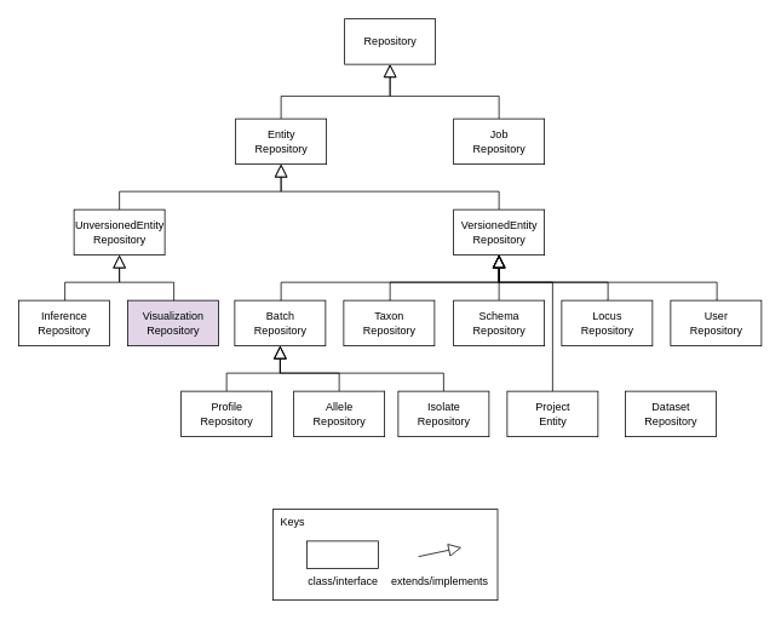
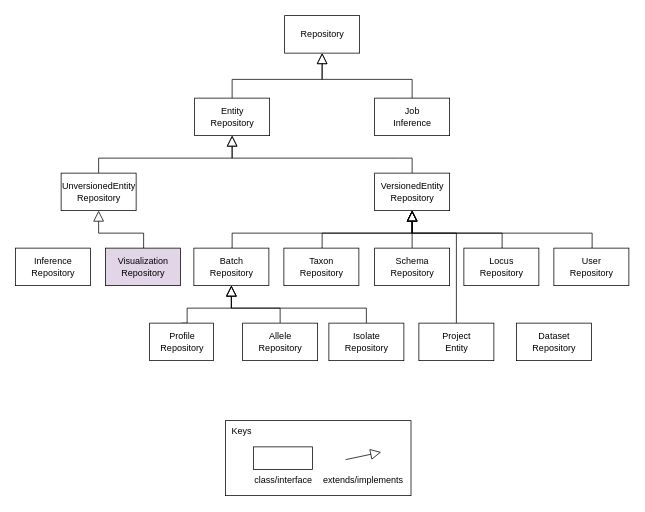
  <mxCell id="0" />
  <mxCell id="1" parent="0" />
  <mxCell id="2" value="Repository" style="html=1;" parent="1" vertex="1"><mxGeometry x="379" y="20" width="100" height="50" as="geometry" /></mxCell>
  <mxCell id="3" style="edgeStyle=orthogonalEdgeStyle;rounded=0;orthogonalLoop=1;jettySize=auto;html=1;exitX=0.5;exitY=0;exitDx=0;exitDy=0;entryX=0.5;entryY=1;entryDx=0;entryDy=0;endArrow=block;endFill=0;endSize=12;" parent="1" source="4" target="2" edge="1"><mxGeometry relative="1" as="geometry" /></mxCell>
  <mxCell id="4" value="Entity&lt;br&gt;Repository" style="html=1;" parent="1" vertex="1"><mxGeometry x="259" y="130" width="100" height="50" as="geometry" /></mxCell>
  <mxCell id="5" style="edgeStyle=orthogonalEdgeStyle;rounded=0;orthogonalLoop=1;jettySize=auto;html=1;exitX=0.5;exitY=0;exitDx=0;exitDy=0;entryX=0.5;entryY=1;entryDx=0;entryDy=0;endArrow=block;endFill=0;endSize=12;" parent="1" source="6" target="4" edge="1"><mxGeometry relative="1" as="geometry"><Array as="points"><mxPoint x="131" y="210" /><mxPoint x="309" y="210" /></Array></mxGeometry></mxCell>
  <mxCell id="6" value="UnversionedEntity&lt;br&gt;Repository" style="html=1;" parent="1" vertex="1"><mxGeometry x="81" y="230" width="100" height="50" as="geometry" /></mxCell>
  <mxCell id="7" style="edgeStyle=orthogonalEdgeStyle;rounded=0;orthogonalLoop=1;jettySize=auto;html=1;exitX=0.5;exitY=0;exitDx=0;exitDy=0;entryX=0.5;entryY=1;entryDx=0;entryDy=0;endArrow=block;endFill=0;endSize=12;" parent="1" source="8" target="4" edge="1"><mxGeometry relative="1" as="geometry"><Array as="points"><mxPoint x="531" y="210" /><mxPoint x="349" y="210" /></Array></mxGeometry></mxCell>
  <mxCell id="8" value="VersionedEntity&lt;br&gt;Repository" style="html=1;" parent="1" vertex="1"><mxGeometry x="499" y="230" width="100" height="50" as="geometry" /></mxCell>
  <mxCell id="9" style="edgeStyle=orthogonalEdgeStyle;rounded=0;orthogonalLoop=1;jettySize=auto;html=1;exitX=0.5;exitY=0;exitDx=0;exitDy=0;entryX=0.5;entryY=1;entryDx=0;entryDy=0;endArrow=block;endFill=0;endSize=12;" parent="1" source="10" target="2" edge="1"><mxGeometry relative="1" as="geometry" /></mxCell>
- <mxCell id="10" value="Job&lt;br&gt;Repository" style="html=1;" parent="1" vertex="1"><mxGeometry x="499" y="130" width="100" height="50" as="geometry" /></mxCell>
+ <mxCell id="10" value="Job&lt;br&gt;Inference" style="html=1;" parent="1" vertex="1"><mxGeometry x="499" y="130" width="100" height="50" as="geometry" /></mxCell>
  <mxCell id="11" style="edgeStyle=orthogonalEdgeStyle;rounded=0;orthogonalLoop=1;jettySize=auto;html=1;exitX=0.5;exitY=0;exitDx=0;exitDy=0;entryX=0.5;entryY=1;entryDx=0;entryDy=0;endArrow=block;endFill=0;endSize=12;" parent="1" source="12" target="6" edge="1"><mxGeometry relative="1" as="geometry"><Array as="points"><mxPoint x="191" y="330" /><mxPoint x="191" y="310" /><mxPoint x="131" y="310" /></Array></mxGeometry></mxCell>
  <mxCell id="12" value="Visualization&lt;br&gt;Repository" style="html=1;fillColor=#e1d5e7;" parent="1" vertex="1"><mxGeometry x="140" y="330" width="100" height="50" as="geometry" /></mxCell>
- <mxCell id="13" style="edgeStyle=orthogonalEdgeStyle;rounded=0;orthogonalLoop=1;jettySize=auto;html=1;exitX=0.5;exitY=0;exitDx=0;exitDy=0;entryX=0.5;entryY=1;entryDx=0;entryDy=0;endArrow=block;endFill=0;endSize=12;" parent="1" source="14" target="6" edge="1"><mxGeometry relative="1" as="geometry"><Array as="points"><mxPoint x="71" y="330" /><mxPoint x="71" y="310" /><mxPoint x="131" y="310" /></Array></mxGeometry></mxCell>
  <mxCell id="14" value="Inference&lt;br&gt;Repository" style="html=1;" parent="1" vertex="1"><mxGeometry x="20" y="330" width="100" height="50" as="geometry" /></mxCell>
  <mxCell id="15" style="edgeStyle=orthogonalEdgeStyle;rounded=0;orthogonalLoop=1;jettySize=auto;html=1;exitX=0.5;exitY=0;exitDx=0;exitDy=0;startArrow=none;startFill=0;endArrow=block;endFill=0;endSize=12;entryX=0.5;entryY=1;entryDx=0;entryDy=0;" edge="1" parent="1" source="16" target="8"><mxGeometry relative="1" as="geometry"><mxPoint x="549" y="300" as="targetPoint" /></mxGeometry></mxCell>
  <mxCell id="16" value="Schema&lt;br&gt;Repository" style="html=1;" parent="1" vertex="1"><mxGeometry x="499" y="330" width="100" height="50" as="geometry" /></mxCell>
  <mxCell id="17" style="edgeStyle=orthogonalEdgeStyle;rounded=0;orthogonalLoop=1;jettySize=auto;html=1;exitX=0.5;exitY=0;exitDx=0;exitDy=0;entryX=0.5;entryY=1;entryDx=0;entryDy=0;startArrow=none;startFill=0;endArrow=block;endFill=0;endSize=12;" edge="1" parent="1" source="18" target="39"><mxGeometry relative="1" as="geometry"><Array as="points"><mxPoint x="249" y="410" /><mxPoint x="308" y="410" /></Array></mxGeometry></mxCell>
- <mxCell id="18" value="Profile&lt;br&gt;Repository" style="html=1;" parent="1" vertex="1"><mxGeometry x="199" y="430" width="100" height="50" as="geometry" /></mxCell>
+ <mxCell id="18" value="Profile&lt;br&gt;Repository" style="html=1;" parent="1" vertex="1"><mxGeometry x="199" y="430" width="85" height="50" as="geometry" /></mxCell>
  <mxCell id="19" value="Dataset&lt;br&gt;Repository" style="html=1;" parent="1" vertex="1"><mxGeometry x="688" y="430" width="100" height="50" as="geometry" /></mxCell>
  <mxCell id="20" style="edgeStyle=orthogonalEdgeStyle;rounded=0;orthogonalLoop=1;jettySize=auto;html=1;exitX=0.5;exitY=0;exitDx=0;exitDy=0;entryX=0.5;entryY=1;entryDx=0;entryDy=0;startArrow=none;startFill=0;endArrow=block;endFill=0;endSize=12;" edge="1" parent="1" source="21" target="39"><mxGeometry relative="1" as="geometry" /></mxCell>
  <mxCell id="21" value="Isolate&lt;br&gt;Repository" style="html=1;" parent="1" vertex="1"><mxGeometry x="438" y="430" width="100" height="50" as="geometry" /></mxCell>
  <mxCell id="22" style="edgeStyle=orthogonalEdgeStyle;rounded=0;orthogonalLoop=1;jettySize=auto;html=1;exitX=0.5;exitY=0;exitDx=0;exitDy=0;entryX=0.5;entryY=1;entryDx=0;entryDy=0;startArrow=none;startFill=0;endArrow=block;endFill=0;endSize=12;" edge="1" parent="1" source="23" target="8"><mxGeometry relative="1" as="geometry"><Array as="points"><mxPoint x="789" y="330" /><mxPoint x="789" y="310" /><mxPoint x="549" y="310" /></Array></mxGeometry></mxCell>
  <mxCell id="23" value="User&lt;br&gt;Repository" style="html=1;" parent="1" vertex="1"><mxGeometry x="738" y="330" width="100" height="50" as="geometry" /></mxCell>
  <mxCell id="24" style="edgeStyle=orthogonalEdgeStyle;rounded=0;orthogonalLoop=1;jettySize=auto;html=1;entryX=0.5;entryY=1;entryDx=0;entryDy=0;startArrow=none;startFill=0;endArrow=block;endFill=0;endSize=12;" edge="1" parent="1" source="25" target="8"><mxGeometry relative="1" as="geometry"><Array as="points"><mxPoint x="608" y="310" /><mxPoint x="549" y="310" /></Array></mxGeometry></mxCell>
  <mxCell id="25" value="Project&lt;br&gt;Entity" style="html=1;" parent="1" vertex="1"><mxGeometry x="558" y="430" width="100" height="50" as="geometry" /></mxCell>
  <mxCell id="26" style="edgeStyle=orthogonalEdgeStyle;rounded=0;orthogonalLoop=1;jettySize=auto;html=1;exitX=0.5;exitY=0;exitDx=0;exitDy=0;entryX=0.5;entryY=1;entryDx=0;entryDy=0;startArrow=none;startFill=0;endArrow=block;endFill=0;endSize=12;" edge="1" parent="1" source="27" target="8"><mxGeometry relative="1" as="geometry"><Array as="points"><mxPoint x="429" y="330" /><mxPoint x="429" y="310" /><mxPoint x="549" y="310" /></Array></mxGeometry></mxCell>
  <mxCell id="27" value="Taxon&lt;br&gt;Repository" style="html=1;" parent="1" vertex="1"><mxGeometry x="378" y="330" width="100" height="50" as="geometry" /></mxCell>
  <mxCell id="28" style="edgeStyle=orthogonalEdgeStyle;rounded=0;orthogonalLoop=1;jettySize=auto;html=1;exitX=0.5;exitY=0;exitDx=0;exitDy=0;entryX=0.5;entryY=1;entryDx=0;entryDy=0;startArrow=none;startFill=0;endArrow=block;endFill=0;endSize=12;" edge="1" parent="1" source="29" target="8"><mxGeometry relative="1" as="geometry"><Array as="points"><mxPoint x="669" y="330" /><mxPoint x="669" y="310" /><mxPoint x="549" y="310" /></Array></mxGeometry></mxCell>
  <mxCell id="29" value="Locus&lt;br&gt;Repository" style="html=1;" parent="1" vertex="1"><mxGeometry x="618" y="330" width="100" height="50" as="geometry" /></mxCell>
  <mxCell id="30" style="edgeStyle=orthogonalEdgeStyle;rounded=0;orthogonalLoop=1;jettySize=auto;html=1;exitX=0.5;exitY=0;exitDx=0;exitDy=0;entryX=0.5;entryY=1;entryDx=0;entryDy=0;startArrow=none;startFill=0;endArrow=block;endFill=0;endSize=12;" edge="1" parent="1" source="31" target="39"><mxGeometry relative="1" as="geometry" /></mxCell>
  <mxCell id="31" value="Allele&lt;br&gt;Repository" style="html=1;" parent="1" vertex="1"><mxGeometry x="323" y="430" width="100" height="50" as="geometry" /></mxCell>
  <mxCell id="32" value="" style="group" vertex="1" connectable="0" parent="1"><mxGeometry x="300" y="560" width="247.5" height="100" as="geometry" /></mxCell>
  <mxCell id="33" value="&amp;nbsp; Keys" style="rounded=0;whiteSpace=wrap;html=1;align=left;verticalAlign=top;" vertex="1" parent="32"><mxGeometry width="247.5" height="100" as="geometry" /></mxCell>
  <mxCell id="34" value="" style="endArrow=block;html=1;exitX=1;exitY=0.5;exitDx=0;exitDy=0;startArrow=none;startFill=0;endFill=0;endSize=12;" edge="1" parent="32"><mxGeometry width="50" height="50" relative="1" as="geometry"><mxPoint x="160.348" y="52" as="sourcePoint" /><mxPoint x="207.742" y="42" as="targetPoint" /></mxGeometry></mxCell>
  <mxCell id="35" value="extends/implements" style="text;html=1;strokeColor=none;fillColor=none;align=center;verticalAlign=middle;whiteSpace=wrap;rounded=0;" vertex="1" parent="32"><mxGeometry x="139.021" y="70" width="89.521" height="20" as="geometry" /></mxCell>
  <mxCell id="36" value="class/interface" style="text;html=1;strokeColor=none;fillColor=none;align=center;verticalAlign=middle;whiteSpace=wrap;rounded=0;" vertex="1" parent="32"><mxGeometry x="45.526" y="70" width="62.665" height="20" as="geometry" /></mxCell>
  <mxCell id="37" value="" style="rounded=0;whiteSpace=wrap;html=1;" vertex="1" parent="32"><mxGeometry x="37.501" y="35" width="78.726" height="30" as="geometry" /></mxCell>
  <mxCell id="38" style="edgeStyle=orthogonalEdgeStyle;rounded=0;orthogonalLoop=1;jettySize=auto;html=1;exitX=0.5;exitY=0;exitDx=0;exitDy=0;startArrow=none;startFill=0;endArrow=block;endFill=0;endSize=12;" edge="1" parent="1" source="39" target="8"><mxGeometry relative="1" as="geometry"><Array as="points"><mxPoint x="309" y="330" /><mxPoint x="309" y="310" /><mxPoint x="549" y="310" /></Array></mxGeometry></mxCell>
  <mxCell id="39" value="Batch&lt;br&gt;Repository" style="html=1;" vertex="1" parent="1"><mxGeometry x="258" y="330" width="100" height="50" as="geometry" /></mxCell>
